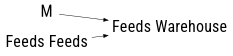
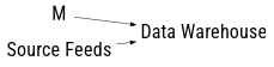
  digraph {
    fontname="Roboto Condensed"
    newrank=true
    rankdir=LR
    node [fontname="Roboto Condensed" fontsize=36 shape=none]
    edge [fontname="Roboto Condensed"]
    M [penwidth=0]
-   "Data Warehouse" [label="Feeds Warehouse"]
-   "Source Feeds" [label="Feeds Feeds"]
+   "Data Warehouse"
+   "Source Feeds"
    M -> "Data Warehouse"
    "Source Feeds" -> "Data Warehouse"
  }
